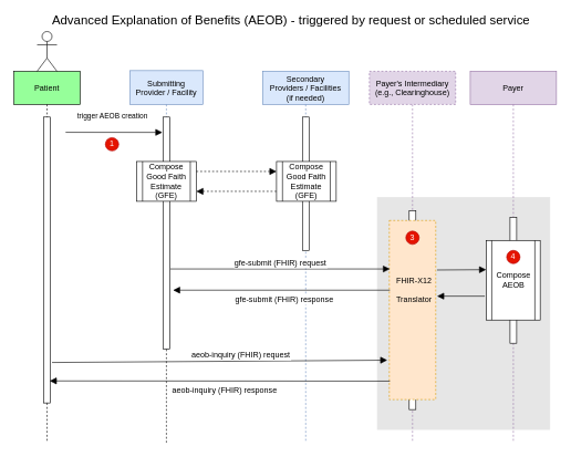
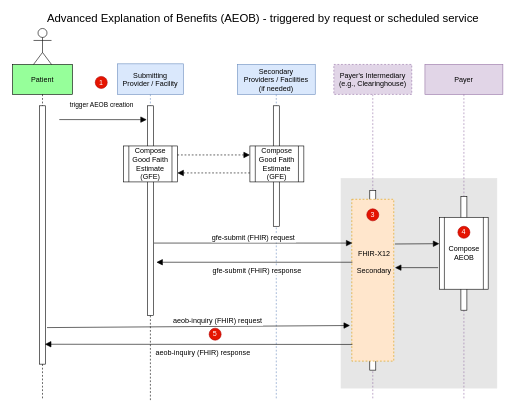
  <mxCell id="0" />
  <mxCell id="1" parent="0" />
  <mxCell id="2" value="Patient" style="shape=umlLifeline;perimeter=lifelinePerimeter;container=1;collapsible=0;recursiveResize=0;rounded=0;shadow=0;strokeWidth=1;fillColor=#96FF9A;size=50;" parent="1" vertex="1" treatAsSingle="0"><mxGeometry x="20" y="107" width="100" height="500" as="geometry" /></mxCell>
  <mxCell id="3" value="" style="points=[];perimeter=orthogonalPerimeter;rounded=0;shadow=0;strokeWidth=1;" parent="2" vertex="1"><mxGeometry x="45" y="69" width="10" height="431" as="geometry" /></mxCell>
  <mxCell id="4" value="Submitting &#10;Provider / Facility" style="shape=umlLifeline;perimeter=lifelinePerimeter;container=1;collapsible=0;recursiveResize=0;rounded=0;shadow=0;strokeWidth=1;fillColor=#dae8fc;size=51;strokeColor=#6c8ebf;" parent="1" vertex="1" treatAsSingle="0"><mxGeometry x="195" y="106" width="110" height="420" as="geometry" /></mxCell>
  <mxCell id="5" value="" style="points=[];perimeter=orthogonalPerimeter;rounded=0;shadow=0;strokeWidth=1;" parent="4" vertex="1"><mxGeometry x="50" y="70" width="10" height="350" as="geometry" /></mxCell>
  <mxCell id="6" value="Secondary&#10;Providers / Facilities&#10;(if needed)" style="shape=umlLifeline;perimeter=lifelinePerimeter;container=1;collapsible=0;recursiveResize=0;rounded=0;shadow=0;strokeWidth=1;fillColor=#dae8fc;size=50;strokeColor=#6c8ebf;" parent="1" vertex="1" treatAsSingle="0"><mxGeometry x="395" y="107" width="130" height="560" as="geometry" /></mxCell>
  <mxCell id="7" value="" style="points=[];perimeter=orthogonalPerimeter;rounded=0;shadow=0;strokeWidth=1;" parent="6" vertex="1"><mxGeometry x="60" y="69" width="10" height="201" as="geometry" /></mxCell>
  <mxCell id="8" value="Compose Good Faith Estimate (GFE)" style="shape=process;whiteSpace=wrap;html=1;backgroundOutline=1;" parent="1" vertex="1"><mxGeometry x="205" y="243" width="90" height="60" as="geometry" /></mxCell>
  <mxCell id="9" value="" style="verticalAlign=bottom;endArrow=block;dashed=1;endSize=8;shadow=0;strokeWidth=1;entryX=0;entryY=0.25;entryDx=0;entryDy=0;exitX=1;exitY=0.25;exitDx=0;exitDy=0;endFill=1;" parent="1" source="8" target="12" edge="1"><mxGeometry relative="1" as="geometry"><mxPoint x="505" y="227" as="targetPoint" /><mxPoint x="290" y="226" as="sourcePoint" /><Array as="points" /></mxGeometry></mxCell>
  <mxCell id="10" value="&lt;font style=&quot;font-size: 19px&quot;&gt;Advanced Explanation of Benefits (AEOB) - triggered by request or scheduled service&lt;/font&gt;" style="text;html=1;strokeColor=none;fillColor=none;align=center;verticalAlign=middle;whiteSpace=wrap;rounded=0;" parent="1" vertex="1"><mxGeometry x="68" y="20" width="740" height="20" as="geometry" /></mxCell>
  <mxCell id="11" value="" style="verticalAlign=bottom;endArrow=block;dashed=1;endSize=8;shadow=0;strokeWidth=1;exitX=0;exitY=0.75;exitDx=0;exitDy=0;entryX=1;entryY=0.75;entryDx=0;entryDy=0;endFill=1;" parent="1" source="12" target="8" edge="1"><mxGeometry relative="1" as="geometry"><mxPoint x="300" y="322" as="targetPoint" /><mxPoint x="410" y="279" as="sourcePoint" /><Array as="points" /></mxGeometry></mxCell>
  <mxCell id="12" value="Compose Good Faith Estimate (GFE)" style="shape=process;whiteSpace=wrap;html=1;backgroundOutline=1;" parent="1" vertex="1"><mxGeometry x="416" y="243" width="90" height="60" as="geometry" /></mxCell>
  <mxCell id="13" value="" style="shape=umlActor;verticalLabelPosition=bottom;verticalAlign=top;html=1;outlineConnect=0;" parent="1" vertex="1"><mxGeometry x="55" y="47" width="30" height="60" as="geometry" /></mxCell>
  <mxCell id="14" value="trigger AEOB creation" style="verticalAlign=bottom;endArrow=block;shadow=0;strokeWidth=1;entryX=0;entryY=0.067;entryDx=0;entryDy=0;entryPerimeter=0;endSize=8;startSize=7;" parent="1" edge="1"><mxGeometry x="-0.028" y="15" relative="1" as="geometry"><mxPoint x="98" y="199" as="sourcePoint" /><mxPoint x="244" y="199.11" as="targetPoint" /><Array as="points" /><mxPoint as="offset" /></mxGeometry></mxCell>
  <mxCell id="15" style="edgeStyle=orthogonalEdgeStyle;rounded=0;orthogonalLoop=1;jettySize=auto;html=1;endArrow=none;endFill=0;dashed=1;" parent="1" source="5" edge="1"><mxGeometry relative="1" as="geometry"><mxPoint x="250" y="667" as="targetPoint" /></mxGeometry></mxCell>
  <mxCell id="16" style="edgeStyle=orthogonalEdgeStyle;rounded=0;orthogonalLoop=1;jettySize=auto;html=1;dashed=1;endArrow=none;endFill=0;" parent="1" source="3" edge="1"><mxGeometry relative="1" as="geometry"><mxPoint x="70" y="667" as="targetPoint" /></mxGeometry></mxCell>
- <mxCell id="17" value="1" style="ellipse;whiteSpace=wrap;html=1;aspect=fixed;fillColor=#e51400;strokeColor=#B20000;fontColor=#ffffff;" parent="1" vertex="1"><mxGeometry x="158" y="207" width="20" height="20" as="geometry" /></mxCell>
+ <mxCell id="17" value="1" style="ellipse;whiteSpace=wrap;html=1;aspect=fixed;fillColor=#e51400;strokeColor=#B20000;fontColor=#ffffff;" parent="1" vertex="1"><mxGeometry x="158" y="127" width="20" height="20" as="geometry" /></mxCell>
+ <mxCell id="18" value="5" style="ellipse;whiteSpace=wrap;html=1;aspect=fixed;fillColor=#e51400;strokeColor=#B20000;fontColor=#ffffff;" parent="1" vertex="1"><mxGeometry x="348" y="547" width="20" height="20" as="geometry" /></mxCell>
  <mxCell id="19" value="" style="points=[];perimeter=orthogonalPerimeter;rounded=0;shadow=0;strokeWidth=1;fillColor=#E6E6E6;strokeColor=#E6E6E6;" parent="1" vertex="1"><mxGeometry x="568" y="297" width="260" height="350" as="geometry" /></mxCell>
  <mxCell id="20" value="Payer's Intermediary&#10;(e.g., Clearinghouse)" style="shape=umlLifeline;perimeter=lifelinePerimeter;container=1;collapsible=0;recursiveResize=0;rounded=0;shadow=0;strokeWidth=1;fillColor=#e1d5e7;strokeColor=#9673a6;dashed=1;size=50;" parent="1" vertex="1" treatAsSingle="0"><mxGeometry x="556" y="107" width="130" height="560" as="geometry" /></mxCell>
  <mxCell id="21" value="" style="points=[];perimeter=orthogonalPerimeter;rounded=0;shadow=0;strokeWidth=1;" parent="20" vertex="1"><mxGeometry x="60" y="210" width="10" height="300" as="geometry" /></mxCell>
  <mxCell id="22" value="Payer" style="shape=umlLifeline;perimeter=lifelinePerimeter;container=1;collapsible=0;recursiveResize=0;rounded=0;shadow=0;strokeWidth=1;fillColor=#e1d5e7;strokeColor=#9673a6;size=50;" parent="1" vertex="1" treatAsSingle="0"><mxGeometry x="708" y="107" width="130" height="560" as="geometry" /></mxCell>
  <mxCell id="23" value="" style="points=[];perimeter=orthogonalPerimeter;rounded=0;shadow=0;strokeWidth=1;" parent="22" vertex="1"><mxGeometry x="60" y="220" width="10" height="190" as="geometry" /></mxCell>
  <mxCell id="24" value="" style="group" parent="1" vertex="1" connectable="0"><mxGeometry x="588" y="337" width="70" height="270" as="geometry" /></mxCell>
  <mxCell id="25" value="" style="rounded=0;whiteSpace=wrap;html=1;fillColor=#ffe6cc;strokeColor=#d79b00;dashed=1;" parent="24" vertex="1"><mxGeometry x="-2" y="-5.062" width="70" height="270" as="geometry" /></mxCell>
- <mxCell id="26" value="&lt;font style=&quot;font-size: 12px ; font-weight: normal&quot;&gt;FHIR-X12&lt;br&gt;Translator&lt;/font&gt;" style="text;strokeColor=none;fillColor=none;html=1;fontSize=24;fontStyle=1;verticalAlign=middle;align=center;" parent="24" vertex="1"><mxGeometry y="51.187" width="70" height="90.0" as="geometry" /></mxCell>
+ <mxCell id="26" value="&lt;font style=&quot;font-size: 12px ; font-weight: normal&quot;&gt;FHIR-X12&lt;br&gt;Secondary&lt;/font&gt;" style="text;strokeColor=none;fillColor=none;html=1;fontSize=24;fontStyle=1;verticalAlign=middle;align=center;" parent="24" vertex="1"><mxGeometry y="51.187" width="70" height="90.0" as="geometry" /></mxCell>
  <mxCell id="27" value="3" style="ellipse;whiteSpace=wrap;html=1;aspect=fixed;fillColor=#e51400;strokeColor=#B20000;fontColor=#ffffff;" parent="24" vertex="1"><mxGeometry x="23" y="10.932" width="20" height="20" as="geometry" /></mxCell>
  <mxCell id="28" value="Compose AEOB" style="shape=process;whiteSpace=wrap;html=1;backgroundOutline=1;" parent="1" vertex="1"><mxGeometry x="732.5" y="362" width="81" height="120" as="geometry" /></mxCell>
  <mxCell id="29" value="4" style="ellipse;whiteSpace=wrap;html=1;aspect=fixed;fillColor=#e51400;strokeColor=#B20000;fontColor=#ffffff;" parent="1" vertex="1"><mxGeometry x="763" y="377" width="20" height="20" as="geometry" /></mxCell>
  <mxCell id="30" value="aeob-inquiry (FHIR) response" style="verticalAlign=bottom;endArrow=block;endSize=8;shadow=0;strokeWidth=1;endFill=1;entryX=0.9;entryY=0.923;entryDx=0;entryDy=0;entryPerimeter=0;exitX=0.014;exitY=0.897;exitDx=0;exitDy=0;exitPerimeter=0;fontSize=12;" parent="1" source="25" target="3" edge="1"><mxGeometry x="-0.029" y="23" relative="1" as="geometry"><mxPoint x="74" y="547.059" as="targetPoint" /><mxPoint x="558" y="547" as="sourcePoint" /><mxPoint as="offset" /></mxGeometry></mxCell>
  <mxCell id="31" value="gfe-submit (FHIR) request" style="verticalAlign=bottom;endArrow=block;shadow=0;strokeWidth=1;entryX=-0.014;entryY=0.388;entryDx=0;entryDy=0;entryPerimeter=0;endSize=8;fontSize=12;" parent="1" edge="1"><mxGeometry relative="1" as="geometry"><mxPoint x="256" y="405" as="sourcePoint" /><mxPoint x="587.02" y="405.027" as="targetPoint" /><Array as="points" /></mxGeometry></mxCell>
  <mxCell id="32" value="" style="verticalAlign=bottom;endArrow=block;shadow=0;strokeWidth=1;labelBackgroundColor=none;entryX=-0.006;entryY=0.367;entryDx=0;entryDy=0;entryPerimeter=0;endSize=8;" parent="1" target="28" edge="1"><mxGeometry x="0.077" y="8" relative="1" as="geometry"><mxPoint x="658" y="406.54" as="sourcePoint" /><mxPoint x="764" y="406.5" as="targetPoint" /><Array as="points" /><mxPoint as="offset" /></mxGeometry></mxCell>
  <mxCell id="33" value="" style="verticalAlign=bottom;endArrow=block;shadow=0;strokeWidth=1;labelBackgroundColor=none;endSize=8;" parent="1" edge="1"><mxGeometry x="0.019" y="-7" relative="1" as="geometry"><mxPoint x="730" y="446" as="sourcePoint" /><mxPoint x="658" y="446" as="targetPoint" /><Array as="points" /><mxPoint as="offset" /></mxGeometry></mxCell>
  <mxCell id="34" value="aeob-inquiry (FHIR) request" style="verticalAlign=bottom;endArrow=block;endSize=8;shadow=0;strokeWidth=1;endFill=1;entryX=-0.043;entryY=0.78;entryDx=0;entryDy=0;entryPerimeter=0;fontSize=12;" parent="1" target="25" edge="1"><mxGeometry x="0.129" relative="1" as="geometry"><mxPoint x="556" y="546" as="targetPoint" /><mxPoint x="77.5" y="546" as="sourcePoint" /><mxPoint as="offset" /></mxGeometry></mxCell>
  <mxCell id="35" value="gfe-submit (FHIR) response" style="verticalAlign=bottom;endArrow=block;endSize=8;shadow=0;strokeWidth=1;endFill=1;fontSize=12;" edge="1" parent="1"><mxGeometry x="-0.029" y="23" relative="1" as="geometry"><mxPoint x="260" y="437" as="targetPoint" /><mxPoint x="587" y="437" as="sourcePoint" /><mxPoint as="offset" /></mxGeometry></mxCell>
